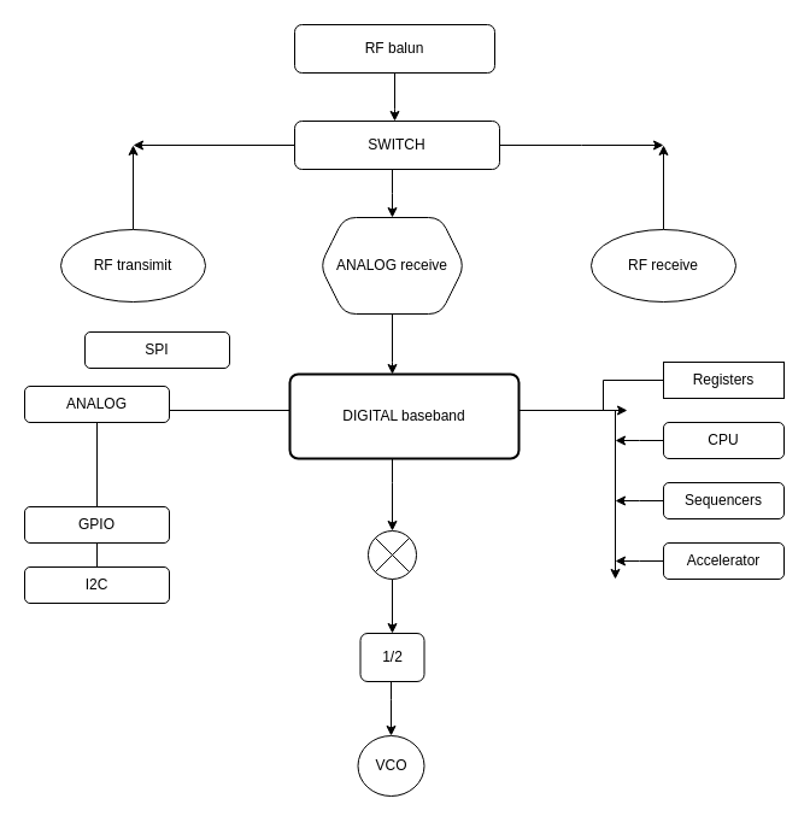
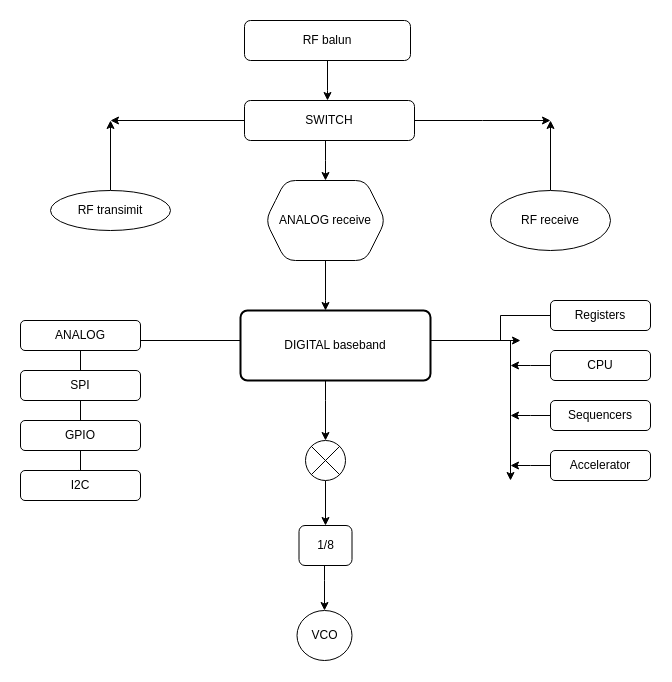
  <mxCell id="0" />
  <mxCell id="1" parent="0" />
  <mxCell id="2" value="" style="edgeStyle=orthogonalEdgeStyle;rounded=0;orthogonalLoop=1;jettySize=auto;html=1;" edge="1" parent="1" source="3" target="7"><mxGeometry relative="1" as="geometry"><Array as="points"><mxPoint x="327" y="90" /><mxPoint x="327" y="90" /></Array></mxGeometry></mxCell>
  <mxCell id="3" value="RF balun" style="rounded=1;whiteSpace=wrap;html=1;" vertex="1" parent="1"><mxGeometry x="244" y="20" width="166" height="40" as="geometry" /></mxCell>
  <mxCell id="4" value="" style="edgeStyle=orthogonalEdgeStyle;rounded=0;orthogonalLoop=1;jettySize=auto;html=1;" edge="1" parent="1" source="7" target="9"><mxGeometry relative="1" as="geometry"><Array as="points"><mxPoint x="325" y="160" /><mxPoint x="325" y="160" /></Array></mxGeometry></mxCell>
  <mxCell id="5" style="edgeStyle=orthogonalEdgeStyle;rounded=0;orthogonalLoop=1;jettySize=auto;html=1;" edge="1" parent="1" source="7"><mxGeometry relative="1" as="geometry"><mxPoint x="550" y="120" as="targetPoint" /></mxGeometry></mxCell>
  <mxCell id="6" style="edgeStyle=orthogonalEdgeStyle;rounded=0;orthogonalLoop=1;jettySize=auto;html=1;" edge="1" parent="1" source="7"><mxGeometry relative="1" as="geometry"><mxPoint x="110" y="120" as="targetPoint" /></mxGeometry></mxCell>
  <mxCell id="7" value="SWITCH" style="whiteSpace=wrap;html=1;rounded=1;" vertex="1" parent="1"><mxGeometry x="244" y="100" width="170" height="40" as="geometry" /></mxCell>
  <mxCell id="8" style="edgeStyle=orthogonalEdgeStyle;rounded=0;orthogonalLoop=1;jettySize=auto;html=1;" edge="1" parent="1" source="9"><mxGeometry relative="1" as="geometry"><mxPoint x="325" y="310" as="targetPoint" /><Array as="points"><mxPoint x="325" y="300" /><mxPoint x="325" y="300" /></Array></mxGeometry></mxCell>
  <mxCell id="9" value="ANALOG receive" style="shape=hexagon;perimeter=hexagonPerimeter2;whiteSpace=wrap;html=1;fixedSize=1;rounded=1;" vertex="1" parent="1"><mxGeometry x="265" y="180" width="120" height="80" as="geometry" /></mxCell>
  <mxCell id="10" style="edgeStyle=orthogonalEdgeStyle;rounded=0;orthogonalLoop=1;jettySize=auto;html=1;" edge="1" parent="1" source="11"><mxGeometry relative="1" as="geometry"><mxPoint x="550" y="120" as="targetPoint" /></mxGeometry></mxCell>
  <mxCell id="11" value="RF receive" style="ellipse;whiteSpace=wrap;html=1;" vertex="1" parent="1"><mxGeometry x="490" y="190" width="120" height="60" as="geometry" /></mxCell>
  <mxCell id="12" style="edgeStyle=orthogonalEdgeStyle;rounded=0;orthogonalLoop=1;jettySize=auto;html=1;" edge="1" parent="1" source="13"><mxGeometry relative="1" as="geometry"><mxPoint x="110" y="120" as="targetPoint" /></mxGeometry></mxCell>
- <mxCell id="13" value="RF transimit" style="ellipse;whiteSpace=wrap;html=1;" vertex="1" parent="1"><mxGeometry x="50" y="190" width="120" height="60" as="geometry" /></mxCell>
+ <mxCell id="13" value="RF transimit" style="ellipse;whiteSpace=wrap;html=1;" vertex="1" parent="1"><mxGeometry x="50" y="190" width="120" height="40" as="geometry" /></mxCell>
  <mxCell id="14" style="edgeStyle=orthogonalEdgeStyle;rounded=0;orthogonalLoop=1;jettySize=auto;html=1;fontSize=12;" edge="1" parent="1" source="17"><mxGeometry relative="1" as="geometry"><mxPoint x="510" y="480" as="targetPoint" /><Array as="points"><mxPoint x="510" y="340" /></Array></mxGeometry></mxCell>
  <mxCell id="15" value="" style="edgeStyle=orthogonalEdgeStyle;rounded=0;orthogonalLoop=1;jettySize=auto;html=1;fontSize=12;" edge="1" parent="1" source="17" target="27"><mxGeometry relative="1" as="geometry"><Array as="points"><mxPoint x="325" y="400" /><mxPoint x="325" y="400" /></Array></mxGeometry></mxCell>
  <mxCell id="16" value="" style="edgeStyle=orthogonalEdgeStyle;rounded=0;orthogonalLoop=1;jettySize=auto;html=1;fontSize=12;entryX=0.413;entryY=0.113;entryDx=0;entryDy=0;entryPerimeter=0;" edge="1" parent="1" source="17" target="34"><mxGeometry relative="1" as="geometry"><Array as="points"><mxPoint x="80" y="340" /><mxPoint x="80" y="473" /></Array></mxGeometry></mxCell>
  <mxCell id="17" value="DIGITAL baseband" style="rounded=1;whiteSpace=wrap;html=1;absoluteArcSize=1;arcSize=14;strokeWidth=2;" vertex="1" parent="1"><mxGeometry x="240" y="310" width="190" height="70" as="geometry" /></mxCell>
  <mxCell id="18" style="edgeStyle=orthogonalEdgeStyle;rounded=0;orthogonalLoop=1;jettySize=auto;html=1;fontSize=12;" edge="1" parent="1" source="19"><mxGeometry relative="1" as="geometry"><mxPoint x="520" y="340" as="targetPoint" /><Array as="points"><mxPoint x="500" y="315" /><mxPoint x="500" y="340" /></Array></mxGeometry></mxCell>
- <mxCell id="19" value="Registers" style="whiteSpace=wrap;html=1;fontSize=12;rounded=0;" vertex="1" parent="1"><mxGeometry x="550" y="300" width="100" height="30" as="geometry" /></mxCell>
+ <mxCell id="19" value="Registers" style="rounded=1;whiteSpace=wrap;html=1;fontSize=12;" vertex="1" parent="1"><mxGeometry x="550" y="300" width="100" height="30" as="geometry" /></mxCell>
  <mxCell id="20" style="edgeStyle=orthogonalEdgeStyle;rounded=0;orthogonalLoop=1;jettySize=auto;html=1;fontSize=12;" edge="1" parent="1" source="21"><mxGeometry relative="1" as="geometry"><mxPoint x="510" y="365" as="targetPoint" /></mxGeometry></mxCell>
  <mxCell id="21" value="CPU" style="rounded=1;whiteSpace=wrap;html=1;fontSize=12;" vertex="1" parent="1"><mxGeometry x="550" y="350" width="100" height="30" as="geometry" /></mxCell>
  <mxCell id="22" style="edgeStyle=orthogonalEdgeStyle;rounded=0;orthogonalLoop=1;jettySize=auto;html=1;fontSize=12;" edge="1" parent="1" source="23"><mxGeometry relative="1" as="geometry"><mxPoint x="510" y="415" as="targetPoint" /></mxGeometry></mxCell>
  <mxCell id="23" value="Sequencers" style="rounded=1;whiteSpace=wrap;html=1;fontSize=12;" vertex="1" parent="1"><mxGeometry x="550" y="400" width="100" height="30" as="geometry" /></mxCell>
  <mxCell id="24" value="" style="edgeStyle=orthogonalEdgeStyle;rounded=0;orthogonalLoop=1;jettySize=auto;html=1;fontSize=12;" edge="1" parent="1" source="25"><mxGeometry relative="1" as="geometry"><mxPoint x="510" y="465" as="targetPoint" /></mxGeometry></mxCell>
  <mxCell id="25" value="Accelerator" style="rounded=1;whiteSpace=wrap;html=1;fontSize=12;" vertex="1" parent="1"><mxGeometry x="550" y="450" width="100" height="30" as="geometry" /></mxCell>
  <mxCell id="26" value="" style="edgeStyle=orthogonalEdgeStyle;rounded=0;orthogonalLoop=1;jettySize=auto;html=1;fontSize=12;" edge="1" parent="1" source="27" target="29"><mxGeometry relative="1" as="geometry" /></mxCell>
  <mxCell id="27" value="" style="verticalLabelPosition=bottom;verticalAlign=top;html=1;shape=mxgraph.flowchart.or;fontSize=12;" vertex="1" parent="1"><mxGeometry x="305" y="440" width="40" height="40" as="geometry" /></mxCell>
  <mxCell id="28" value="" style="edgeStyle=orthogonalEdgeStyle;rounded=0;orthogonalLoop=1;jettySize=auto;html=1;fontSize=12;" edge="1" parent="1" source="29" target="30"><mxGeometry relative="1" as="geometry"><Array as="points"><mxPoint x="324" y="580" /><mxPoint x="324" y="580" /></Array></mxGeometry></mxCell>
- <mxCell id="29" value="1/2" style="rounded=1;whiteSpace=wrap;html=1;fontSize=12;" vertex="1" parent="1"><mxGeometry x="298.5" y="525" width="53" height="40" as="geometry" /></mxCell>
+ <mxCell id="29" value="1/8" style="rounded=1;whiteSpace=wrap;html=1;fontSize=12;" vertex="1" parent="1"><mxGeometry x="298.5" y="525" width="53" height="40" as="geometry" /></mxCell>
  <mxCell id="30" value="VCO" style="ellipse;whiteSpace=wrap;html=1;fontSize=12;" vertex="1" parent="1"><mxGeometry x="296.5" y="610" width="55" height="50" as="geometry" /></mxCell>
  <mxCell id="31" value="ANALOG" style="rounded=1;whiteSpace=wrap;html=1;fontSize=12;" vertex="1" parent="1"><mxGeometry x="20" y="320" width="120" height="30" as="geometry" /></mxCell>
- <mxCell id="32" value="SPI" style="rounded=1;whiteSpace=wrap;html=1;fontSize=12;" vertex="1" parent="1"><mxGeometry x="70" y="275" width="120" height="30" as="geometry" /></mxCell>
+ <mxCell id="32" value="SPI" style="rounded=1;whiteSpace=wrap;html=1;fontSize=12;" vertex="1" parent="1"><mxGeometry x="20" y="370" width="120" height="30" as="geometry" /></mxCell>
  <mxCell id="33" value="GPIO" style="rounded=1;whiteSpace=wrap;html=1;fontSize=12;" vertex="1" parent="1"><mxGeometry x="20" y="420" width="120" height="30" as="geometry" /></mxCell>
  <mxCell id="34" value="I2C" style="rounded=1;whiteSpace=wrap;html=1;fontSize=12;" vertex="1" parent="1"><mxGeometry x="20" y="470" width="120" height="30" as="geometry" /></mxCell>
